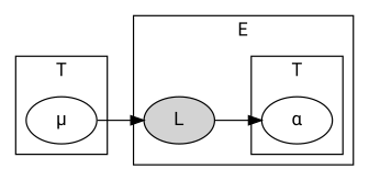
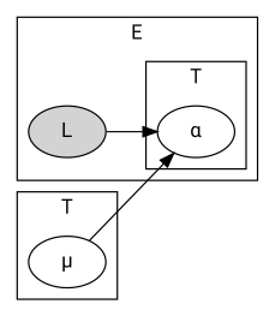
  digraph {
    fontname="Roboto Mono"
    rankdir=LR
    node [fontname="Roboto Mono"]
    edge [fontname="Roboto Mono"]
    n1 [label="&alpha;"]
    L [style=filled]
    n3 [label="&mu;"]
    subgraph cluster_1 {
      label=E
      L
      subgraph cluster_2 {
        label=T
        n1
      }
    }
    subgraph cluster_3 {
      label=T
      n3
    }
    L -> n1
-   n3 -> L
+   n3 -> n1
  }
